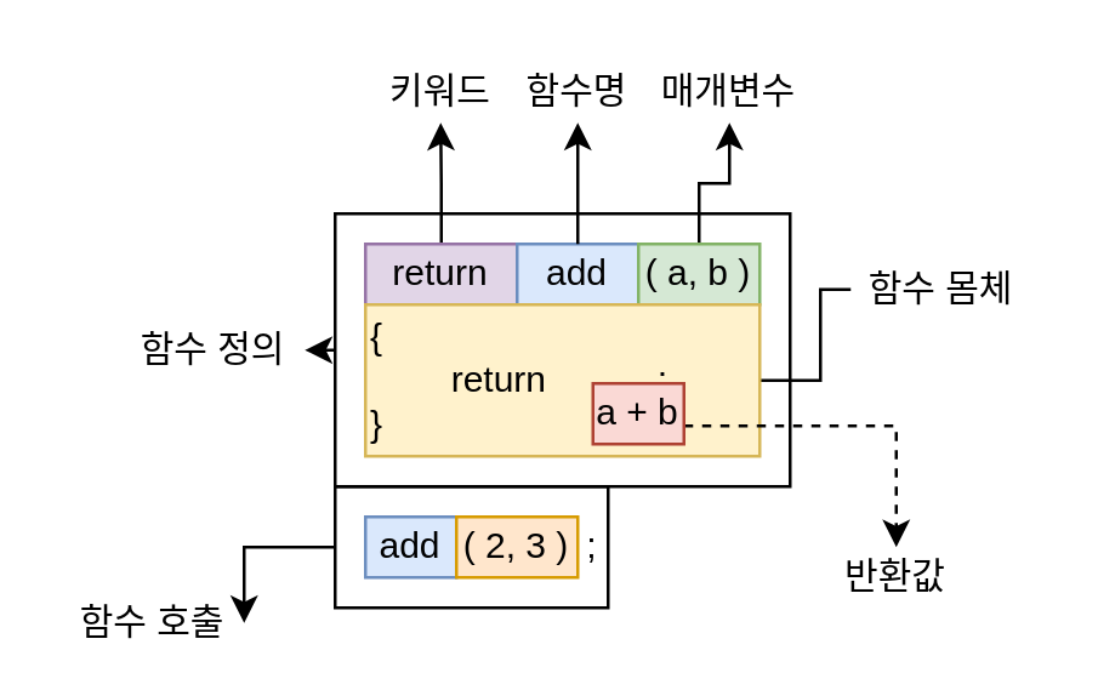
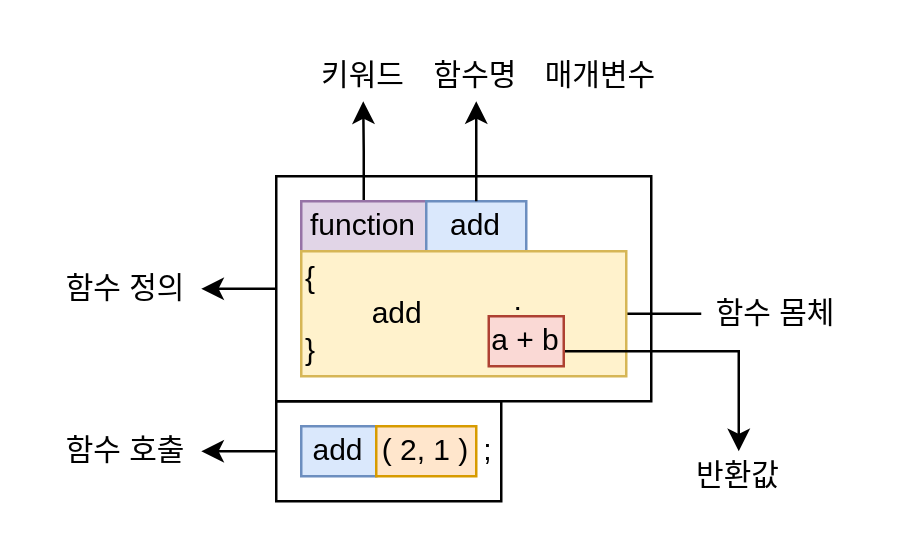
  <mxCell id="0" />
  <mxCell id="1" parent="0" />
  <mxCell id="2" value="" style="rounded=0;whiteSpace=wrap;html=1;fillColor=none;" vertex="1" parent="1"><mxGeometry x="110" y="70" width="150" height="90" as="geometry" /></mxCell>
  <mxCell id="3" style="edgeStyle=orthogonalEdgeStyle;rounded=0;orthogonalLoop=1;jettySize=auto;html=1;exitX=0.5;exitY=0;exitDx=0;exitDy=0;" edge="1" parent="1" source="4"><mxGeometry relative="1" as="geometry"><mxPoint x="144.795" y="40" as="targetPoint" /></mxGeometry></mxCell>
- <mxCell id="4" value="return" style="text;html=1;strokeColor=#9673a6;fillColor=#e1d5e7;align=center;verticalAlign=middle;whiteSpace=wrap;rounded=0;" vertex="1" parent="1"><mxGeometry x="120" y="80" width="50" height="20" as="geometry" /></mxCell>
+ <mxCell id="4" value="function" style="text;html=1;strokeColor=#9673a6;fillColor=#e1d5e7;align=center;verticalAlign=middle;whiteSpace=wrap;rounded=0;" vertex="1" parent="1"><mxGeometry x="120" y="80" width="50" height="20" as="geometry" /></mxCell>
  <mxCell id="5" value="add" style="text;html=1;strokeColor=#6c8ebf;fillColor=#dae8fc;align=center;verticalAlign=middle;whiteSpace=wrap;rounded=0;" vertex="1" parent="1"><mxGeometry x="170" y="80" width="40" height="20" as="geometry" /></mxCell>
- <mxCell id="6" style="edgeStyle=orthogonalEdgeStyle;rounded=0;orthogonalLoop=1;jettySize=auto;html=1;exitX=0.5;exitY=0;exitDx=0;exitDy=0;entryX=0.5;entryY=1;entryDx=0;entryDy=0;" edge="1" parent="1" source="7" target="18"><mxGeometry relative="1" as="geometry" /></mxCell>
- <mxCell id="7" value="( a, b )" style="text;html=1;strokeColor=#82b366;fillColor=#d5e8d4;align=center;verticalAlign=middle;whiteSpace=wrap;rounded=0;" vertex="1" parent="1"><mxGeometry x="210" y="80" width="40" height="20" as="geometry" /></mxCell>
  <mxCell id="8" style="edgeStyle=orthogonalEdgeStyle;rounded=0;orthogonalLoop=1;jettySize=auto;html=1;exitX=1;exitY=0.5;exitDx=0;exitDy=0;entryX=0;entryY=0.5;entryDx=0;entryDy=0;endArrow=none;" edge="1" parent="1" source="9" target="19"><mxGeometry relative="1" as="geometry" /></mxCell>
- <mxCell id="9" value="{&lt;br&gt;&lt;span style=&quot;white-space: pre;&quot;&gt;&#09;&lt;/span&gt;return&amp;nbsp; &amp;nbsp; &amp;nbsp; &amp;nbsp; &amp;nbsp; &amp;nbsp;;&lt;br&gt;}" style="text;html=1;strokeColor=#d6b656;fillColor=#fff2cc;align=left;verticalAlign=middle;whiteSpace=wrap;rounded=0;" vertex="1" parent="1"><mxGeometry x="120" y="100" width="130" height="50" as="geometry" /></mxCell>
- <mxCell id="10" style="edgeStyle=orthogonalEdgeStyle;rounded=0;orthogonalLoop=1;jettySize=auto;html=1;entryX=0.5;entryY=0;entryDx=0;entryDy=0;dashed=1;" edge="1" parent="1" source="11" target="25"><mxGeometry relative="1" as="geometry"><Array as="points"><mxPoint x="200" y="140" /><mxPoint x="240" y="140" /></Array></mxGeometry></mxCell>
+ <mxCell id="9" value="{&lt;br&gt;&lt;span style=&quot;white-space: pre;&quot;&gt;&#09;&lt;/span&gt;add&amp;nbsp; &amp;nbsp; &amp;nbsp; &amp;nbsp; &amp;nbsp; &amp;nbsp;;&lt;br&gt;}" style="text;html=1;strokeColor=#d6b656;fillColor=#fff2cc;align=left;verticalAlign=middle;whiteSpace=wrap;rounded=0;" vertex="1" parent="1"><mxGeometry x="120" y="100" width="130" height="50" as="geometry" /></mxCell>
+ <mxCell id="10" style="edgeStyle=orthogonalEdgeStyle;rounded=0;orthogonalLoop=1;jettySize=auto;html=1;entryX=0.5;entryY=0;entryDx=0;entryDy=0;" edge="1" parent="1" source="11" target="25"><mxGeometry relative="1" as="geometry"><Array as="points"><mxPoint x="200" y="140" /><mxPoint x="240" y="140" /></Array></mxGeometry></mxCell>
  <mxCell id="11" value="a + b" style="text;html=1;strokeColor=#ae4132;fillColor=#fad9d5;align=center;verticalAlign=middle;whiteSpace=wrap;rounded=0;" vertex="1" parent="1"><mxGeometry x="195" y="126" width="30" height="20" as="geometry" /></mxCell>
  <mxCell id="12" value="add" style="text;html=1;strokeColor=#6c8ebf;fillColor=#dae8fc;align=center;verticalAlign=middle;whiteSpace=wrap;rounded=0;" vertex="1" parent="1"><mxGeometry x="120" y="170" width="30" height="20" as="geometry" /></mxCell>
- <mxCell id="13" value="( 2, 3 )" style="text;html=1;strokeColor=#d79b00;fillColor=#ffe6cc;align=center;verticalAlign=middle;whiteSpace=wrap;rounded=0;" vertex="1" parent="1"><mxGeometry x="150" y="170" width="40" height="20" as="geometry" /></mxCell>
+ <mxCell id="13" value="( 2, 1 )" style="text;html=1;strokeColor=#d79b00;fillColor=#ffe6cc;align=center;verticalAlign=middle;whiteSpace=wrap;rounded=0;" vertex="1" parent="1"><mxGeometry x="150" y="170" width="40" height="20" as="geometry" /></mxCell>
  <mxCell id="14" value=";" style="text;html=1;strokeColor=none;fillColor=none;align=center;verticalAlign=middle;whiteSpace=wrap;rounded=0;" vertex="1" parent="1"><mxGeometry x="190" y="170" width="10" height="20" as="geometry" /></mxCell>
  <mxCell id="15" value="키워드" style="text;html=1;strokeColor=none;fillColor=none;align=center;verticalAlign=middle;whiteSpace=wrap;rounded=0;" vertex="1" parent="1"><mxGeometry x="115" y="20" width="60" height="20" as="geometry" /></mxCell>
  <mxCell id="16" value="" style="endArrow=classic;html=1;rounded=0;exitX=0.5;exitY=0;exitDx=0;exitDy=0;" edge="1" parent="1" source="5"><mxGeometry width="50" height="50" relative="1" as="geometry"><mxPoint x="230" y="160" as="sourcePoint" /><mxPoint x="190" y="40" as="targetPoint" /></mxGeometry></mxCell>
  <mxCell id="17" value="함수명" style="text;html=1;strokeColor=none;fillColor=none;align=center;verticalAlign=middle;whiteSpace=wrap;rounded=0;" vertex="1" parent="1"><mxGeometry x="160" y="20" width="60" height="20" as="geometry" /></mxCell>
  <mxCell id="18" value="매개변수" style="text;html=1;strokeColor=none;fillColor=none;align=center;verticalAlign=middle;whiteSpace=wrap;rounded=0;" vertex="1" parent="1"><mxGeometry x="210" y="20" width="60" height="20" as="geometry" /></mxCell>
- <mxCell id="19" value="함수 몸체" style="text;html=1;strokeColor=none;fillColor=none;align=center;verticalAlign=middle;whiteSpace=wrap;rounded=0;" vertex="1" parent="1"><mxGeometry x="280" y="85" width="60" height="20" as="geometry" /></mxCell>
+ <mxCell id="19" value="함수 몸체" style="text;html=1;strokeColor=none;fillColor=none;align=center;verticalAlign=middle;whiteSpace=wrap;rounded=0;" vertex="1" parent="1"><mxGeometry x="280" y="115" width="60" height="20" as="geometry" /></mxCell>
  <mxCell id="20" style="edgeStyle=orthogonalEdgeStyle;rounded=0;orthogonalLoop=1;jettySize=auto;html=1;exitX=0;exitY=0.5;exitDx=0;exitDy=0;entryX=1;entryY=0.5;entryDx=0;entryDy=0;" edge="1" parent="1" source="2" target="21"><mxGeometry relative="1" as="geometry" /></mxCell>
- <mxCell id="21" value="함수 정의" style="text;html=1;strokeColor=none;fillColor=none;align=center;verticalAlign=middle;whiteSpace=wrap;rounded=0;" vertex="1" parent="1"><mxGeometry x="40" y="105" width="60" height="20" as="geometry" /></mxCell>
+ <mxCell id="21" value="함수 정의" style="text;html=1;strokeColor=none;fillColor=none;align=center;verticalAlign=middle;whiteSpace=wrap;rounded=0;" vertex="1" parent="1"><mxGeometry x="20" y="105" width="60" height="20" as="geometry" /></mxCell>
  <mxCell id="22" style="edgeStyle=orthogonalEdgeStyle;rounded=0;orthogonalLoop=1;jettySize=auto;html=1;exitX=0;exitY=0.5;exitDx=0;exitDy=0;entryX=1;entryY=0.5;entryDx=0;entryDy=0;" edge="1" parent="1" source="23" target="24"><mxGeometry relative="1" as="geometry" /></mxCell>
  <mxCell id="23" value="" style="rounded=0;whiteSpace=wrap;html=1;fillColor=none;" vertex="1" parent="1"><mxGeometry x="110" y="160" width="90" height="40" as="geometry" /></mxCell>
- <mxCell id="24" value="함수 호출" style="text;html=1;strokeColor=none;fillColor=none;align=center;verticalAlign=middle;whiteSpace=wrap;rounded=0;" vertex="1" parent="1"><mxGeometry x="20" y="195" width="60" height="20" as="geometry" /></mxCell>
+ <mxCell id="24" value="함수 호출" style="text;html=1;strokeColor=none;fillColor=none;align=center;verticalAlign=middle;whiteSpace=wrap;rounded=0;" vertex="1" parent="1"><mxGeometry x="20" y="170" width="60" height="20" as="geometry" /></mxCell>
  <mxCell id="25" value="반환값" style="text;html=1;strokeColor=none;fillColor=none;align=center;verticalAlign=middle;whiteSpace=wrap;rounded=0;" vertex="1" parent="1"><mxGeometry x="265" y="180" width="60" height="20" as="geometry" /></mxCell>
